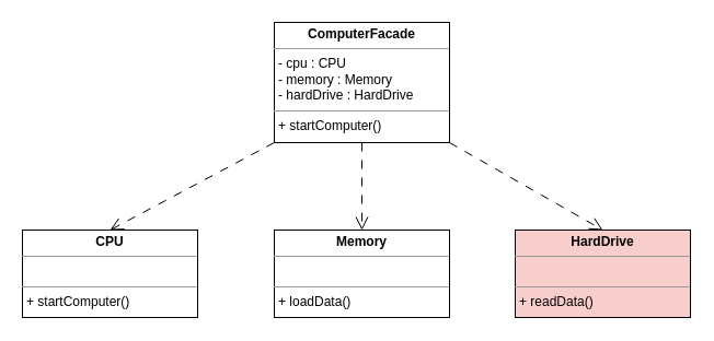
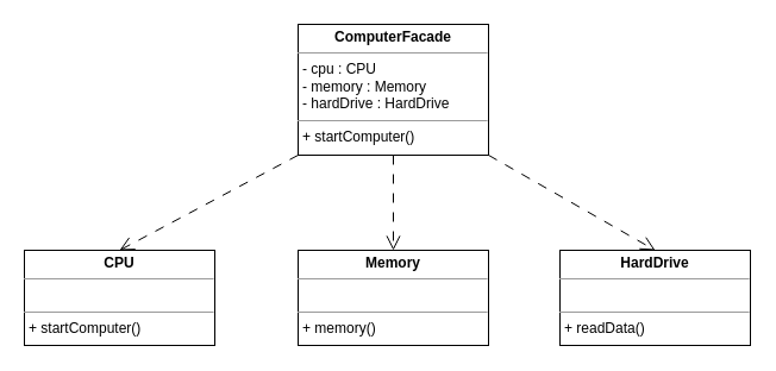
  <mxCell id="0" />
  <mxCell id="1" parent="0" />
  <mxCell id="2" value="&lt;p style=&quot;margin:0px;margin-top:4px;text-align:center;&quot;&gt;&lt;b&gt;ComputerFacade&lt;/b&gt;&lt;/p&gt;&lt;hr size=&quot;1&quot;&gt;&lt;p style=&quot;margin:0px;margin-left:4px;&quot;&gt;- cpu : CPU&lt;/p&gt;&lt;p style=&quot;margin:0px;margin-left:4px;&quot;&gt;- memory : Memory&lt;/p&gt;&lt;p style=&quot;margin:0px;margin-left:4px;&quot;&gt;- hardDrive : HardDrive&lt;/p&gt;&lt;hr size=&quot;1&quot;&gt;&lt;p style=&quot;margin:0px;margin-left:4px;&quot;&gt;+ startComputer()&lt;/p&gt;" style="verticalAlign=top;align=left;overflow=fill;fontSize=12;fontFamily=Helvetica;html=1;whiteSpace=wrap;" vertex="1" parent="1"><mxGeometry x="250" y="20" width="160" height="110" as="geometry" /></mxCell>
- <mxCell id="3" value="&lt;p style=&quot;margin:0px;margin-top:4px;text-align:center;&quot;&gt;&lt;b&gt;Memory&lt;/b&gt;&lt;/p&gt;&lt;hr size=&quot;1&quot;&gt;&lt;p style=&quot;margin:0px;margin-left:4px;&quot;&gt;&lt;br&gt;&lt;/p&gt;&lt;hr size=&quot;1&quot;&gt;&lt;p style=&quot;margin:0px;margin-left:4px;&quot;&gt;+ loadData()&lt;/p&gt;" style="verticalAlign=top;align=left;overflow=fill;fontSize=12;fontFamily=Helvetica;html=1;whiteSpace=wrap;" vertex="1" parent="1"><mxGeometry x="250" y="210" width="160" height="80" as="geometry" /></mxCell>
- <mxCell id="4" value="&lt;p style=&quot;margin:0px;margin-top:4px;text-align:center;&quot;&gt;&lt;b&gt;HardDrive&lt;/b&gt;&lt;/p&gt;&lt;hr size=&quot;1&quot;&gt;&lt;p style=&quot;margin:0px;margin-left:4px;&quot;&gt;&lt;br&gt;&lt;/p&gt;&lt;hr size=&quot;1&quot;&gt;&lt;p style=&quot;margin:0px;margin-left:4px;&quot;&gt;+ readData()&lt;/p&gt;" style="verticalAlign=top;align=left;overflow=fill;fontSize=12;fontFamily=Helvetica;html=1;whiteSpace=wrap;fillColor=#f8cecc;" vertex="1" parent="1"><mxGeometry x="470" y="210" width="160" height="80" as="geometry" /></mxCell>
+ <mxCell id="3" value="&lt;p style=&quot;margin:0px;margin-top:4px;text-align:center;&quot;&gt;&lt;b&gt;Memory&lt;/b&gt;&lt;/p&gt;&lt;hr size=&quot;1&quot;&gt;&lt;p style=&quot;margin:0px;margin-left:4px;&quot;&gt;&lt;br&gt;&lt;/p&gt;&lt;hr size=&quot;1&quot;&gt;&lt;p style=&quot;margin:0px;margin-left:4px;&quot;&gt;+ memory()&lt;/p&gt;" style="verticalAlign=top;align=left;overflow=fill;fontSize=12;fontFamily=Helvetica;html=1;whiteSpace=wrap;" vertex="1" parent="1"><mxGeometry x="250" y="210" width="160" height="80" as="geometry" /></mxCell>
+ <mxCell id="4" value="&lt;p style=&quot;margin:0px;margin-top:4px;text-align:center;&quot;&gt;&lt;b&gt;HardDrive&lt;/b&gt;&lt;/p&gt;&lt;hr size=&quot;1&quot;&gt;&lt;p style=&quot;margin:0px;margin-left:4px;&quot;&gt;&lt;br&gt;&lt;/p&gt;&lt;hr size=&quot;1&quot;&gt;&lt;p style=&quot;margin:0px;margin-left:4px;&quot;&gt;+ readData()&lt;/p&gt;" style="verticalAlign=top;align=left;overflow=fill;fontSize=12;fontFamily=Helvetica;html=1;whiteSpace=wrap;" vertex="1" parent="1"><mxGeometry x="470" y="210" width="160" height="80" as="geometry" /></mxCell>
  <mxCell id="5" value="&lt;p style=&quot;margin:0px;margin-top:4px;text-align:center;&quot;&gt;&lt;b&gt;CPU&lt;/b&gt;&lt;/p&gt;&lt;hr size=&quot;1&quot;&gt;&lt;p style=&quot;margin:0px;margin-left:4px;&quot;&gt;&lt;br&gt;&lt;/p&gt;&lt;hr size=&quot;1&quot;&gt;&lt;p style=&quot;margin:0px;margin-left:4px;&quot;&gt;+ startComputer()&lt;/p&gt;" style="verticalAlign=top;align=left;overflow=fill;fontSize=12;fontFamily=Helvetica;html=1;whiteSpace=wrap;" vertex="1" parent="1"><mxGeometry x="20" y="210" width="160" height="80" as="geometry" /></mxCell>
  <mxCell id="6" value="" style="endArrow=open;html=1;rounded=0;entryX=0.5;entryY=0;entryDx=0;entryDy=0;exitX=0;exitY=1;exitDx=0;exitDy=0;dashed=1;dashPattern=8 8;endSize=10;endFill=0;" edge="1" parent="1" source="2" target="5"><mxGeometry width="50" height="50" relative="1" as="geometry"><mxPoint x="220" y="160" as="sourcePoint" /><mxPoint x="270" y="110" as="targetPoint" /></mxGeometry></mxCell>
  <mxCell id="7" value="" style="endArrow=open;html=1;rounded=0;entryX=0.5;entryY=0;entryDx=0;entryDy=0;exitX=1;exitY=1;exitDx=0;exitDy=0;dashed=1;dashPattern=8 8;endSize=10;endFill=0;" edge="1" parent="1" source="2" target="4"><mxGeometry width="50" height="50" relative="1" as="geometry"><mxPoint x="260" y="140" as="sourcePoint" /><mxPoint x="110" y="270" as="targetPoint" /></mxGeometry></mxCell>
  <mxCell id="8" value="" style="endArrow=open;html=1;rounded=0;exitX=0.5;exitY=1;exitDx=0;exitDy=0;dashed=1;dashPattern=8 8;endSize=10;endFill=0;" edge="1" parent="1" source="2" target="3"><mxGeometry width="50" height="50" relative="1" as="geometry"><mxPoint x="270" y="150" as="sourcePoint" /><mxPoint x="120" y="280" as="targetPoint" /></mxGeometry></mxCell>
